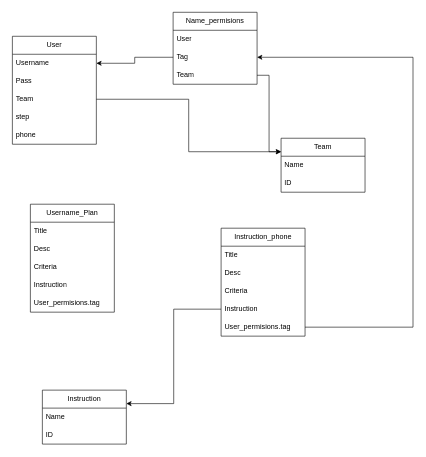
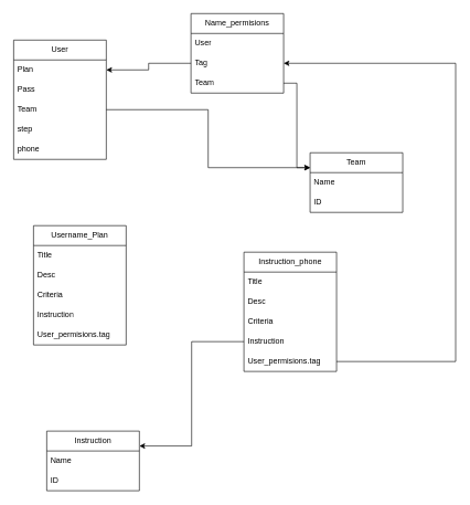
  <mxCell id="0" />
  <mxCell id="1" parent="0" />
  <mxCell id="2" value="User" style="swimlane;fontStyle=0;childLayout=stackLayout;horizontal=1;startSize=30;horizontalStack=0;resizeParent=1;resizeParentMax=0;resizeLast=0;collapsible=1;marginBottom=0;whiteSpace=wrap;html=1;" parent="1" vertex="1"><mxGeometry x="20" y="60" width="140" height="180" as="geometry"><mxRectangle x="30" y="120" width="70" height="30" as="alternateBounds" /></mxGeometry></mxCell>
- <mxCell id="3" value="Username" style="text;strokeColor=none;fillColor=none;align=left;verticalAlign=middle;spacingLeft=4;spacingRight=4;overflow=hidden;points=[[0,0.5],[1,0.5]];portConstraint=eastwest;rotatable=0;whiteSpace=wrap;html=1;" parent="2" vertex="1"><mxGeometry y="30" width="140" height="30" as="geometry" /></mxCell>
+ <mxCell id="3" value="Plan" style="text;strokeColor=none;fillColor=none;align=left;verticalAlign=middle;spacingLeft=4;spacingRight=4;overflow=hidden;points=[[0,0.5],[1,0.5]];portConstraint=eastwest;rotatable=0;whiteSpace=wrap;html=1;" parent="2" vertex="1"><mxGeometry y="30" width="140" height="30" as="geometry" /></mxCell>
  <mxCell id="4" value="Pass" style="text;strokeColor=none;fillColor=none;align=left;verticalAlign=middle;spacingLeft=4;spacingRight=4;overflow=hidden;points=[[0,0.5],[1,0.5]];portConstraint=eastwest;rotatable=0;whiteSpace=wrap;html=1;" parent="2" vertex="1"><mxGeometry y="60" width="140" height="30" as="geometry" /></mxCell>
  <mxCell id="5" value="Team" style="text;strokeColor=none;fillColor=none;align=left;verticalAlign=middle;spacingLeft=4;spacingRight=4;overflow=hidden;points=[[0,0.5],[1,0.5]];portConstraint=eastwest;rotatable=0;whiteSpace=wrap;html=1;" parent="2" vertex="1"><mxGeometry y="90" width="140" height="30" as="geometry" /></mxCell>
  <mxCell id="6" value="step" style="text;strokeColor=none;fillColor=none;align=left;verticalAlign=middle;spacingLeft=4;spacingRight=4;overflow=hidden;points=[[0,0.5],[1,0.5]];portConstraint=eastwest;rotatable=0;whiteSpace=wrap;html=1;" parent="2" vertex="1"><mxGeometry y="120" width="140" height="30" as="geometry" /></mxCell>
  <mxCell id="7" value="phone" style="text;strokeColor=none;fillColor=none;align=left;verticalAlign=middle;spacingLeft=4;spacingRight=4;overflow=hidden;points=[[0,0.5],[1,0.5]];portConstraint=eastwest;rotatable=0;whiteSpace=wrap;html=1;" parent="2" vertex="1"><mxGeometry y="150" width="140" height="30" as="geometry" /></mxCell>
  <mxCell id="8" value="Team" style="swimlane;fontStyle=0;childLayout=stackLayout;horizontal=1;startSize=30;horizontalStack=0;resizeParent=1;resizeParentMax=0;resizeLast=0;collapsible=1;marginBottom=0;whiteSpace=wrap;html=1;" parent="1" vertex="1"><mxGeometry x="468" y="230" width="140" height="90" as="geometry"><mxRectangle x="390" y="200" width="70" height="30" as="alternateBounds" /></mxGeometry></mxCell>
  <mxCell id="9" value="Name" style="text;strokeColor=none;fillColor=none;align=left;verticalAlign=middle;spacingLeft=4;spacingRight=4;overflow=hidden;points=[[0,0.5],[1,0.5]];portConstraint=eastwest;rotatable=0;whiteSpace=wrap;html=1;" parent="8" vertex="1"><mxGeometry y="30" width="140" height="30" as="geometry" /></mxCell>
  <mxCell id="10" value="ID" style="text;strokeColor=none;fillColor=none;align=left;verticalAlign=middle;spacingLeft=4;spacingRight=4;overflow=hidden;points=[[0,0.5],[1,0.5]];portConstraint=eastwest;rotatable=0;whiteSpace=wrap;html=1;" parent="8" vertex="1"><mxGeometry y="60" width="140" height="30" as="geometry" /></mxCell>
  <mxCell id="11" style="edgeStyle=orthogonalEdgeStyle;rounded=0;orthogonalLoop=1;jettySize=auto;html=1;entryX=0;entryY=0.25;entryDx=0;entryDy=0;" parent="1" source="5" target="8" edge="1"><mxGeometry relative="1" as="geometry" /></mxCell>
  <mxCell id="12" value="Name_permisions" style="swimlane;fontStyle=0;childLayout=stackLayout;horizontal=1;startSize=30;horizontalStack=0;resizeParent=1;resizeParentMax=0;resizeLast=0;collapsible=1;marginBottom=0;whiteSpace=wrap;html=1;" parent="1" vertex="1"><mxGeometry x="288" y="20" width="140" height="120" as="geometry"><mxRectangle x="210" y="-10" width="130" height="30" as="alternateBounds" /></mxGeometry></mxCell>
  <mxCell id="13" value="User" style="text;strokeColor=none;fillColor=none;align=left;verticalAlign=middle;spacingLeft=4;spacingRight=4;overflow=hidden;points=[[0,0.5],[1,0.5]];portConstraint=eastwest;rotatable=0;whiteSpace=wrap;html=1;" parent="12" vertex="1"><mxGeometry y="30" width="140" height="30" as="geometry" /></mxCell>
  <mxCell id="14" value="Tag" style="text;strokeColor=none;fillColor=none;align=left;verticalAlign=middle;spacingLeft=4;spacingRight=4;overflow=hidden;points=[[0,0.5],[1,0.5]];portConstraint=eastwest;rotatable=0;whiteSpace=wrap;html=1;" parent="12" vertex="1"><mxGeometry y="60" width="140" height="30" as="geometry" /></mxCell>
  <mxCell id="15" value="Team" style="text;strokeColor=none;fillColor=none;align=left;verticalAlign=middle;spacingLeft=4;spacingRight=4;overflow=hidden;points=[[0,0.5],[1,0.5]];portConstraint=eastwest;rotatable=0;whiteSpace=wrap;html=1;" parent="12" vertex="1"><mxGeometry y="90" width="140" height="30" as="geometry" /></mxCell>
  <mxCell id="16" style="edgeStyle=orthogonalEdgeStyle;rounded=0;orthogonalLoop=1;jettySize=auto;html=1;entryX=1;entryY=0.25;entryDx=0;entryDy=0;" parent="1" source="14" target="2" edge="1"><mxGeometry relative="1" as="geometry" /></mxCell>
  <mxCell id="17" style="edgeStyle=orthogonalEdgeStyle;rounded=0;orthogonalLoop=1;jettySize=auto;html=1;entryX=0;entryY=0.25;entryDx=0;entryDy=0;" parent="1" source="15" target="8" edge="1"><mxGeometry relative="1" as="geometry" /></mxCell>
  <mxCell id="18" value="Instruction" style="swimlane;fontStyle=0;childLayout=stackLayout;horizontal=1;startSize=30;horizontalStack=0;resizeParent=1;resizeParentMax=0;resizeLast=0;collapsible=1;marginBottom=0;whiteSpace=wrap;html=1;" parent="1" vertex="1"><mxGeometry x="70" y="650" width="140" height="90" as="geometry"><mxRectangle x="30" y="350" width="100" height="30" as="alternateBounds" /></mxGeometry></mxCell>
  <mxCell id="19" value="Name" style="text;strokeColor=none;fillColor=none;align=left;verticalAlign=middle;spacingLeft=4;spacingRight=4;overflow=hidden;points=[[0,0.5],[1,0.5]];portConstraint=eastwest;rotatable=0;whiteSpace=wrap;html=1;" parent="18" vertex="1"><mxGeometry y="30" width="140" height="30" as="geometry" /></mxCell>
  <mxCell id="20" value="ID" style="text;strokeColor=none;fillColor=none;align=left;verticalAlign=middle;spacingLeft=4;spacingRight=4;overflow=hidden;points=[[0,0.5],[1,0.5]];portConstraint=eastwest;rotatable=0;whiteSpace=wrap;html=1;" parent="18" vertex="1"><mxGeometry y="60" width="140" height="30" as="geometry" /></mxCell>
  <mxCell id="21" value="Instruction_phone" style="swimlane;fontStyle=0;childLayout=stackLayout;horizontal=1;startSize=30;horizontalStack=0;resizeParent=1;resizeParentMax=0;resizeLast=0;collapsible=1;marginBottom=0;whiteSpace=wrap;html=1;" parent="1" vertex="1"><mxGeometry x="368" y="380" width="140" height="180" as="geometry"><mxRectangle x="290" y="350" width="130" height="30" as="alternateBounds" /></mxGeometry></mxCell>
  <mxCell id="22" value="Title" style="text;strokeColor=none;fillColor=none;align=left;verticalAlign=middle;spacingLeft=4;spacingRight=4;overflow=hidden;points=[[0,0.5],[1,0.5]];portConstraint=eastwest;rotatable=0;whiteSpace=wrap;html=1;" parent="21" vertex="1"><mxGeometry y="30" width="140" height="30" as="geometry" /></mxCell>
  <mxCell id="23" value="Desc" style="text;strokeColor=none;fillColor=none;align=left;verticalAlign=middle;spacingLeft=4;spacingRight=4;overflow=hidden;points=[[0,0.5],[1,0.5]];portConstraint=eastwest;rotatable=0;whiteSpace=wrap;html=1;" parent="21" vertex="1"><mxGeometry y="60" width="140" height="30" as="geometry" /></mxCell>
  <mxCell id="24" value="Criteria" style="text;strokeColor=none;fillColor=none;align=left;verticalAlign=middle;spacingLeft=4;spacingRight=4;overflow=hidden;points=[[0,0.5],[1,0.5]];portConstraint=eastwest;rotatable=0;whiteSpace=wrap;html=1;" parent="21" vertex="1"><mxGeometry y="90" width="140" height="30" as="geometry" /></mxCell>
  <mxCell id="25" value="Instruction" style="text;strokeColor=none;fillColor=none;align=left;verticalAlign=middle;spacingLeft=4;spacingRight=4;overflow=hidden;points=[[0,0.5],[1,0.5]];portConstraint=eastwest;rotatable=0;whiteSpace=wrap;html=1;" parent="21" vertex="1"><mxGeometry y="120" width="140" height="30" as="geometry" /></mxCell>
  <mxCell id="26" value="User_permisions.tag" style="text;strokeColor=none;fillColor=none;align=left;verticalAlign=middle;spacingLeft=4;spacingRight=4;overflow=hidden;points=[[0,0.5],[1,0.5]];portConstraint=eastwest;rotatable=0;whiteSpace=wrap;html=1;" parent="21" vertex="1"><mxGeometry y="150" width="140" height="30" as="geometry" /></mxCell>
  <mxCell id="27" style="edgeStyle=orthogonalEdgeStyle;rounded=0;orthogonalLoop=1;jettySize=auto;html=1;entryX=1;entryY=0.25;entryDx=0;entryDy=0;" parent="1" source="25" target="18" edge="1"><mxGeometry relative="1" as="geometry" /></mxCell>
  <mxCell id="28" style="edgeStyle=orthogonalEdgeStyle;rounded=0;orthogonalLoop=1;jettySize=auto;html=1;entryX=1;entryY=0.5;entryDx=0;entryDy=0;" parent="1" source="26" target="14" edge="1"><mxGeometry relative="1" as="geometry"><Array as="points"><mxPoint x="688" y="545" /><mxPoint x="688" y="95" /></Array></mxGeometry></mxCell>
  <mxCell id="29" value="Username_Plan" style="swimlane;fontStyle=0;childLayout=stackLayout;horizontal=1;startSize=30;horizontalStack=0;resizeParent=1;resizeParentMax=0;resizeLast=0;collapsible=1;marginBottom=0;whiteSpace=wrap;html=1;" vertex="1" parent="1"><mxGeometry x="50" y="340" width="140" height="180" as="geometry"><mxRectangle x="290" y="350" width="130" height="30" as="alternateBounds" /></mxGeometry></mxCell>
  <mxCell id="30" value="Title" style="text;strokeColor=none;fillColor=none;align=left;verticalAlign=middle;spacingLeft=4;spacingRight=4;overflow=hidden;points=[[0,0.5],[1,0.5]];portConstraint=eastwest;rotatable=0;whiteSpace=wrap;html=1;" vertex="1" parent="29"><mxGeometry y="30" width="140" height="30" as="geometry" /></mxCell>
  <mxCell id="31" value="Desc" style="text;strokeColor=none;fillColor=none;align=left;verticalAlign=middle;spacingLeft=4;spacingRight=4;overflow=hidden;points=[[0,0.5],[1,0.5]];portConstraint=eastwest;rotatable=0;whiteSpace=wrap;html=1;" vertex="1" parent="29"><mxGeometry y="60" width="140" height="30" as="geometry" /></mxCell>
  <mxCell id="32" value="Criteria" style="text;strokeColor=none;fillColor=none;align=left;verticalAlign=middle;spacingLeft=4;spacingRight=4;overflow=hidden;points=[[0,0.5],[1,0.5]];portConstraint=eastwest;rotatable=0;whiteSpace=wrap;html=1;" vertex="1" parent="29"><mxGeometry y="90" width="140" height="30" as="geometry" /></mxCell>
  <mxCell id="33" value="Instruction" style="text;strokeColor=none;fillColor=none;align=left;verticalAlign=middle;spacingLeft=4;spacingRight=4;overflow=hidden;points=[[0,0.5],[1,0.5]];portConstraint=eastwest;rotatable=0;whiteSpace=wrap;html=1;" vertex="1" parent="29"><mxGeometry y="120" width="140" height="30" as="geometry" /></mxCell>
  <mxCell id="34" value="User_permisions.tag" style="text;strokeColor=none;fillColor=none;align=left;verticalAlign=middle;spacingLeft=4;spacingRight=4;overflow=hidden;points=[[0,0.5],[1,0.5]];portConstraint=eastwest;rotatable=0;whiteSpace=wrap;html=1;" vertex="1" parent="29"><mxGeometry y="150" width="140" height="30" as="geometry" /></mxCell>
